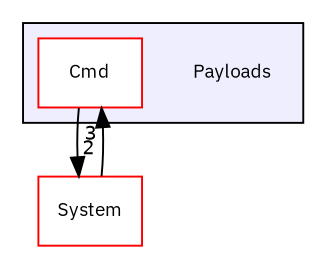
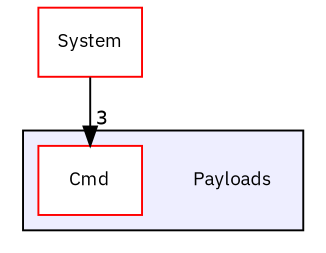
  digraph {
    compound=true
    fontname="IBM Plex Sans"
    node [fontname="IBM Plex Sans" fontsize=10 shape=box color=red]
    edge [labeldistance=1.5 labelfontname=Helvetica labelfontsize=10 fontname="IBM Plex Sans"]
    n1 [label=Payloads shape=plaintext color=""]
    n2 [fillcolor=white label=Cmd style=filled]
    n3 [label=System]
    subgraph cluster_1 {
      bgcolor="#eeeeff"
      pencolor=black
      n1
      n2
    }
-   n2 -> n3 [headlabel=2]
    n3 -> n2 [headlabel=3]
  }
